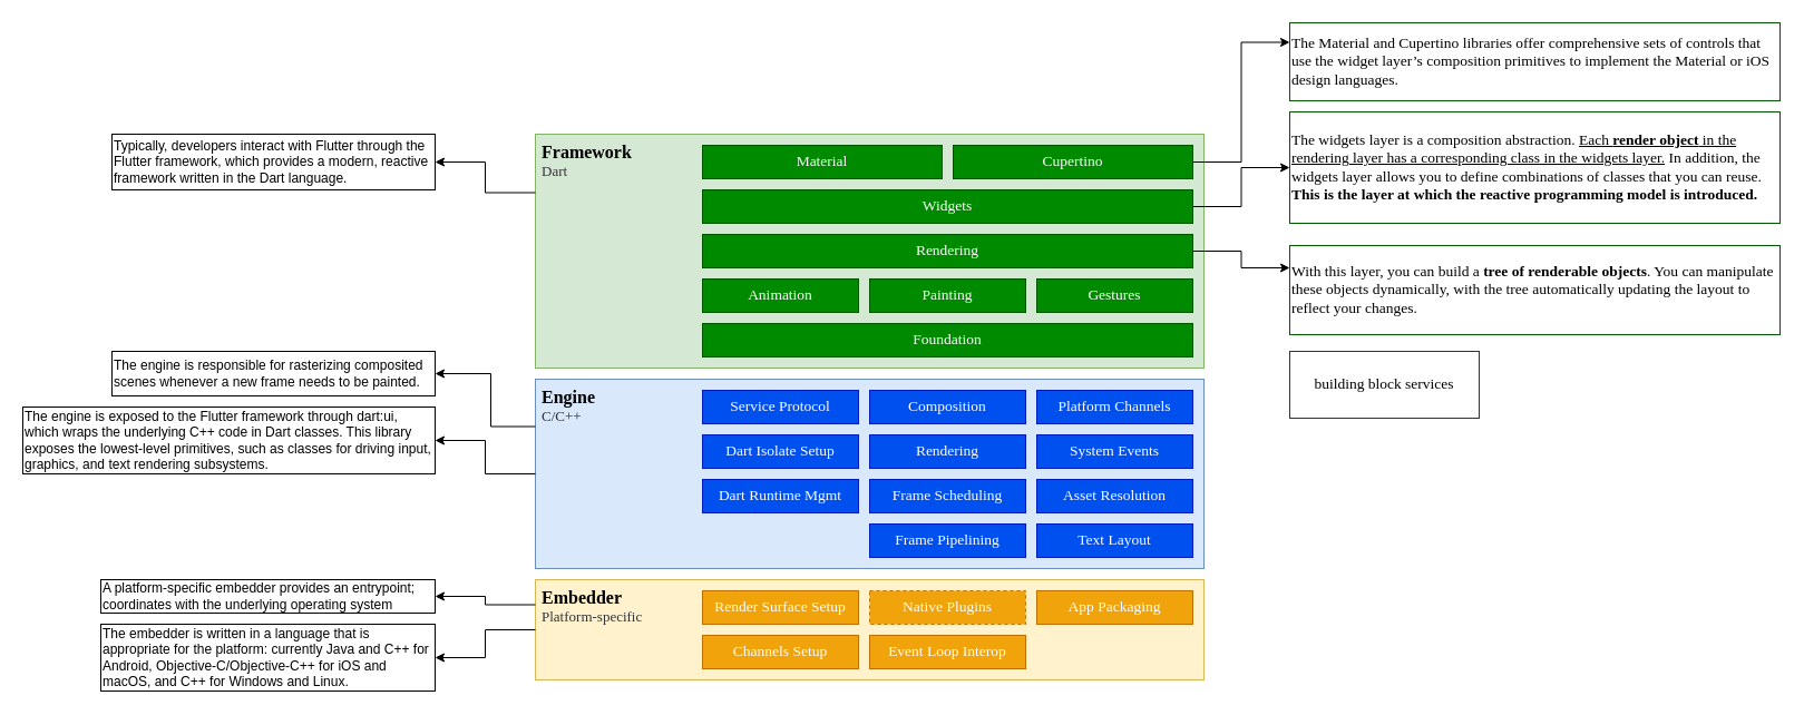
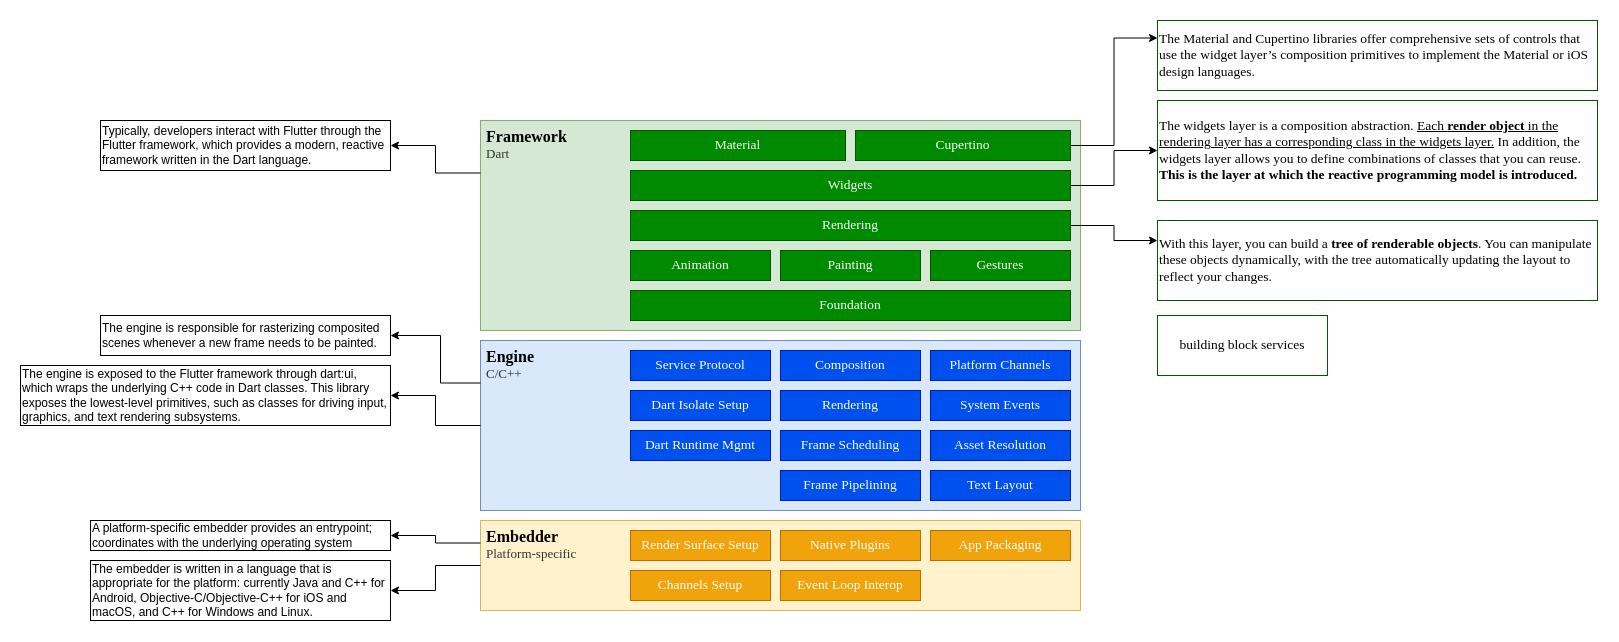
  <mxCell id="0" />
  <mxCell id="1" parent="0" />
  <mxCell id="2" value="" style="group;fontFamily=Google Sans Text;FType=g;fontSize=13;" vertex="1" connectable="0" parent="1"><mxGeometry x="480" y="120" width="600" height="490" as="geometry" /></mxCell>
  <mxCell id="3" value="" style="group;fontFamily=Google Sans Text;align=right;labelPosition=left;verticalLabelPosition=top;verticalAlign=bottom;fillColor=#d5e8d4;strokeColor=#82b366;FType=g;fontSize=13;" vertex="1" connectable="0" parent="2"><mxGeometry width="600" height="210" as="geometry" /></mxCell>
  <mxCell id="4" value="&lt;font&gt;&lt;b style=&quot;font-size: 16px&quot;&gt;&lt;font style=&quot;font-size: 16px&quot;&gt;Framework&lt;/font&gt;&lt;/b&gt;&lt;br&gt;&lt;font style=&quot;font-size: 13px&quot; color=&quot;#333333&quot;&gt;Dart&lt;/font&gt;&lt;/font&gt;" style="rounded=0;whiteSpace=wrap;html=1;fontFamily=Google Sans Text;fillColor=#d5e8d4;strokeColor=#82b366;align=left;verticalAlign=top;spacingLeft=4;fontSize=13;FType=g;" vertex="1" parent="2"><mxGeometry width="600" height="210" as="geometry" /></mxCell>
  <mxCell id="5" value="Material" style="rounded=0;whiteSpace=wrap;html=1;fontFamily=Google Sans Text;fillColor=#008a00;strokeColor=#005700;fontColor=#ffffff;fontSize=13.5;FType=g;" vertex="1" parent="2"><mxGeometry x="150" y="10" width="215" height="30" as="geometry" /></mxCell>
  <mxCell id="6" value="Animation" style="rounded=0;whiteSpace=wrap;html=1;fontFamily=Google Sans Text;fillColor=#008a00;strokeColor=#005700;fontColor=#ffffff;fontSize=13.5;FType=g;" vertex="1" parent="2"><mxGeometry x="150" y="130" width="140" height="30" as="geometry" /></mxCell>
  <mxCell id="7" value="Widgets" style="rounded=0;whiteSpace=wrap;html=1;fontFamily=Google Sans Text;fillColor=#008a00;strokeColor=#005700;fontColor=#ffffff;fontSize=13.5;FType=g;" vertex="1" parent="2"><mxGeometry x="150" y="50" width="440" height="30" as="geometry" /></mxCell>
  <mxCell id="8" value="Rendering" style="rounded=0;whiteSpace=wrap;html=1;fontFamily=Google Sans Text;fillColor=#008a00;strokeColor=#005700;fontColor=#ffffff;fontSize=13.5;FType=g;" vertex="1" parent="2"><mxGeometry x="150" y="90" width="440" height="30" as="geometry" /></mxCell>
  <mxCell id="9" value="Foundation" style="rounded=0;whiteSpace=wrap;html=1;fontFamily=Google Sans Text;fillColor=#008a00;strokeColor=#005700;fontColor=#ffffff;fontSize=13.5;FType=g;" vertex="1" parent="2"><mxGeometry x="150" y="170" width="440" height="30" as="geometry" /></mxCell>
  <mxCell id="10" value="Painting" style="rounded=0;whiteSpace=wrap;html=1;fontFamily=Google Sans Text;fillColor=#008a00;strokeColor=#005700;fontColor=#ffffff;fontSize=13.5;FType=g;" vertex="1" parent="2"><mxGeometry x="300" y="130" width="140" height="30" as="geometry" /></mxCell>
  <mxCell id="11" value="Gestures" style="rounded=0;whiteSpace=wrap;html=1;fontFamily=Google Sans Text;fillColor=#008a00;strokeColor=#005700;fontColor=#ffffff;fontSize=13.5;FType=g;" vertex="1" parent="2"><mxGeometry x="450" y="130" width="140" height="30" as="geometry" /></mxCell>
  <mxCell id="12" value="Cupertino" style="rounded=0;whiteSpace=wrap;html=1;fontFamily=Google Sans Text;fillColor=#008a00;strokeColor=#005700;fontColor=#ffffff;fontSize=13.5;FType=g;" vertex="1" parent="2"><mxGeometry x="375" y="10" width="215" height="30" as="geometry" /></mxCell>
  <mxCell id="13" value="&lt;font&gt;&lt;b style=&quot;font-size: 16px&quot;&gt;Engine&lt;br&gt;&lt;/b&gt;&lt;font color=&quot;#333333&quot; style=&quot;font-size: 13px&quot;&gt;C/C++&lt;/font&gt;&lt;/font&gt;" style="rounded=0;whiteSpace=wrap;html=1;fontFamily=Google Sans Text;fillColor=#dae8fc;strokeColor=#6c8ebf;align=left;verticalAlign=top;spacingLeft=4;fontSize=13;FType=g;" vertex="1" parent="2"><mxGeometry y="220" width="600" height="170" as="geometry" /></mxCell>
  <mxCell id="14" value="Service Protocol" style="rounded=0;whiteSpace=wrap;html=1;fontFamily=Google Sans Text;fillColor=#0050ef;strokeColor=#001DBC;fontColor=#ffffff;fontSize=13.5;FType=g;" vertex="1" parent="2"><mxGeometry x="150" y="230" width="140" height="30" as="geometry" /></mxCell>
  <mxCell id="15" value="Dart Isolate Setup" style="rounded=0;whiteSpace=wrap;html=1;fontFamily=Google Sans Text;fillColor=#0050ef;strokeColor=#001DBC;fontColor=#ffffff;fontSize=13.5;FType=g;" vertex="1" parent="2"><mxGeometry x="150" y="270" width="140" height="30" as="geometry" /></mxCell>
  <mxCell id="16" value="Platform Channels" style="rounded=0;whiteSpace=wrap;html=1;fontFamily=Google Sans Text;fillColor=#0050ef;strokeColor=#001DBC;fontColor=#ffffff;fontSize=13.5;FType=g;" vertex="1" parent="2"><mxGeometry x="450" y="230" width="140" height="30" as="geometry" /></mxCell>
  <mxCell id="17" value="Composition" style="rounded=0;whiteSpace=wrap;html=1;fontFamily=Google Sans Text;fillColor=#0050ef;strokeColor=#001DBC;fontColor=#ffffff;fontSize=13.5;FType=g;" vertex="1" parent="2"><mxGeometry x="300" y="230" width="140" height="30" as="geometry" /></mxCell>
  <mxCell id="18" value="Dart Runtime Mgmt" style="rounded=0;whiteSpace=wrap;html=1;fontFamily=Google Sans Text;fillColor=#0050ef;strokeColor=#001DBC;fontColor=#ffffff;fontSize=13.5;FType=g;" vertex="1" parent="2"><mxGeometry x="150" y="310" width="140" height="30" as="geometry" /></mxCell>
  <mxCell id="19" value="Rendering" style="rounded=0;whiteSpace=wrap;html=1;fontFamily=Google Sans Text;fillColor=#0050ef;strokeColor=#001DBC;fontColor=#ffffff;fontSize=13.5;FType=g;" vertex="1" parent="2"><mxGeometry x="300" y="270" width="140" height="30" as="geometry" /></mxCell>
  <mxCell id="20" value="Frame Scheduling" style="rounded=0;whiteSpace=wrap;html=1;fontFamily=Google Sans Text;fillColor=#0050ef;strokeColor=#001DBC;fontColor=#ffffff;fontSize=13.5;FType=g;" vertex="1" parent="2"><mxGeometry x="300" y="310" width="140" height="30" as="geometry" /></mxCell>
  <mxCell id="21" value="Frame Pipelining" style="rounded=0;whiteSpace=wrap;html=1;fontFamily=Google Sans Text;fillColor=#0050ef;strokeColor=#001DBC;fontColor=#ffffff;fontSize=13.5;FType=g;" vertex="1" parent="2"><mxGeometry x="300" y="350" width="140" height="30" as="geometry" /></mxCell>
  <mxCell id="22" value="System Events" style="rounded=0;whiteSpace=wrap;html=1;fontFamily=Google Sans Text;fillColor=#0050ef;strokeColor=#001DBC;fontColor=#ffffff;fontSize=13.5;FType=g;" vertex="1" parent="2"><mxGeometry x="450" y="270" width="140" height="30" as="geometry" /></mxCell>
  <mxCell id="23" value="Asset Resolution" style="rounded=0;whiteSpace=wrap;html=1;fontFamily=Google Sans Text;fillColor=#0050ef;strokeColor=#001DBC;fontColor=#ffffff;fontSize=13.5;FType=g;" vertex="1" parent="2"><mxGeometry x="450" y="310" width="140" height="30" as="geometry" /></mxCell>
  <mxCell id="24" value="Text Layout" style="rounded=0;whiteSpace=wrap;html=1;fontFamily=Google Sans Text;fillColor=#0050ef;strokeColor=#001DBC;fontColor=#ffffff;fontSize=13.5;FType=g;" vertex="1" parent="2"><mxGeometry x="450" y="350" width="140" height="30" as="geometry" /></mxCell>
  <mxCell id="25" value="&lt;b style=&quot;font-size: 16px&quot;&gt;&lt;font style=&quot;font-size: 16px&quot;&gt;Embedder&lt;/font&gt;&lt;br&gt;&lt;/b&gt;&lt;font color=&quot;#333333&quot; style=&quot;font-size: 13px&quot;&gt;Platform-specific&lt;/font&gt;" style="rounded=0;whiteSpace=wrap;html=1;fontFamily=Google Sans Text;fillColor=#fff2cc;strokeColor=#d6b656;align=left;verticalAlign=top;spacingLeft=4;fontSize=13;FType=g;" vertex="1" parent="2"><mxGeometry y="400" width="600" height="90" as="geometry" /></mxCell>
  <mxCell id="26" value="Render Surface Setup" style="rounded=0;whiteSpace=wrap;html=1;fontFamily=Google Sans Text;fillColor=#f0a30a;strokeColor=#BD7000;fontColor=#ffffff;fontSize=13.5;FType=g;" vertex="1" parent="2"><mxGeometry x="150" y="410" width="140" height="30" as="geometry" /></mxCell>
  <mxCell id="27" value="Channels Setup" style="rounded=0;whiteSpace=wrap;html=1;fontFamily=Google Sans Text;fillColor=#f0a30a;strokeColor=#BD7000;fontColor=#ffffff;fontSize=13.5;FType=g;" vertex="1" parent="2"><mxGeometry x="150" y="450" width="140" height="30" as="geometry" /></mxCell>
  <mxCell id="28" value="App Packaging" style="rounded=0;whiteSpace=wrap;html=1;fontFamily=Google Sans Text;fillColor=#f0a30a;strokeColor=#BD7000;fontColor=#ffffff;fontSize=13.5;FType=g;" vertex="1" parent="2"><mxGeometry x="450" y="410" width="140" height="30" as="geometry" /></mxCell>
- <mxCell id="29" value="Native Plugins" style="rounded=0;whiteSpace=wrap;html=1;fontFamily=Google Sans Text;fillColor=#f0a30a;strokeColor=#BD7000;fontColor=#ffffff;fontSize=13.5;FType=g;dashed=1;" vertex="1" parent="2"><mxGeometry x="300" y="410" width="140" height="30" as="geometry" /></mxCell>
+ <mxCell id="29" value="Native Plugins" style="rounded=0;whiteSpace=wrap;html=1;fontFamily=Google Sans Text;fillColor=#f0a30a;strokeColor=#BD7000;fontColor=#ffffff;fontSize=13.5;FType=g;" vertex="1" parent="2"><mxGeometry x="300" y="410" width="140" height="30" as="geometry" /></mxCell>
  <mxCell id="30" value="Event Loop Interop" style="rounded=0;whiteSpace=wrap;html=1;fontFamily=Google Sans Text;fillColor=#f0a30a;strokeColor=#BD7000;fontColor=#ffffff;fontSize=13.5;FType=g;" vertex="1" parent="2"><mxGeometry x="300" y="450" width="140" height="30" as="geometry" /></mxCell>
  <mxCell id="31" value="" style="edgeStyle=orthogonalEdgeStyle;rounded=0;orthogonalLoop=1;jettySize=auto;html=1;entryX=1;entryY=0.5;entryDx=0;entryDy=0;exitX=0;exitY=0.25;exitDx=0;exitDy=0;" edge="1" parent="1" source="13" target="38"><mxGeometry relative="1" as="geometry"><mxPoint x="400" y="365" as="targetPoint" /><Array as="points"><mxPoint x="440" y="383" /><mxPoint x="440" y="335" /></Array></mxGeometry></mxCell>
  <mxCell id="32" value="" style="edgeStyle=orthogonalEdgeStyle;rounded=0;orthogonalLoop=1;jettySize=auto;html=1;entryX=1;entryY=0.5;entryDx=0;entryDy=0;exitX=0;exitY=0.25;exitDx=0;exitDy=0;" edge="1" parent="1" source="25" target="41"><mxGeometry relative="1" as="geometry"><mxPoint x="360" y="550" as="targetPoint" /></mxGeometry></mxCell>
  <mxCell id="33" value="" style="edgeStyle=orthogonalEdgeStyle;rounded=0;orthogonalLoop=1;jettySize=auto;html=1;entryX=1;entryY=0.5;entryDx=0;entryDy=0;exitX=0;exitY=0.25;exitDx=0;exitDy=0;" edge="1" parent="1" source="4" target="37"><mxGeometry relative="1" as="geometry"><mxPoint x="400" y="165" as="targetPoint" /></mxGeometry></mxCell>
  <mxCell id="34" value="&amp;nbsp;building block services&amp;nbsp;" style="whiteSpace=wrap;html=1;fontSize=13.5;fontFamily=Google Sans Text;fillColor=none;strokeColor=#005700;fontColor=#000000;rounded=0;" vertex="1" parent="1"><mxGeometry x="1157" y="315" width="170" height="60" as="geometry" /></mxCell>
  <mxCell id="35" value="With this layer, you can build a &lt;b&gt;tree of renderable objects&lt;/b&gt;. You can manipulate these objects dynamically, with the tree automatically updating the layout to reflect your changes." style="rounded=0;whiteSpace=wrap;html=1;fontFamily=Google Sans Text;fillColor=default;strokeColor=#005700;fontColor=#000000;fontSize=13.5;FType=g;align=left;" vertex="1" parent="1"><mxGeometry x="1157" y="220" width="440" height="80" as="geometry" /></mxCell>
  <mxCell id="36" value="" style="edgeStyle=orthogonalEdgeStyle;rounded=0;orthogonalLoop=1;jettySize=auto;html=1;entryX=0;entryY=0.25;entryDx=0;entryDy=0;" edge="1" parent="1" source="8" target="35"><mxGeometry relative="1" as="geometry" /></mxCell>
  <mxCell id="37" value="Typically, developers interact with Flutter through the Flutter framework, which provides a modern, reactive framework written in the Dart language." style="text;html=1;strokeColor=default;fillColor=none;align=left;verticalAlign=middle;whiteSpace=wrap;rounded=0;" vertex="1" parent="1"><mxGeometry x="100" y="120" width="290" height="50" as="geometry" /></mxCell>
  <mxCell id="38" value="The engine is responsible for rasterizing composited scenes whenever a new frame needs to be painted." style="text;html=1;strokeColor=default;fillColor=none;align=left;verticalAlign=middle;whiteSpace=wrap;rounded=0;" vertex="1" parent="1"><mxGeometry x="100" y="315" width="290" height="40" as="geometry" /></mxCell>
  <mxCell id="39" value="The engine is exposed to the Flutter framework through dart:ui, which wraps the underlying C++ code in Dart classes. This library exposes the lowest-level primitives, such as classes for driving input, graphics, and text rendering subsystems." style="text;html=1;strokeColor=default;fillColor=none;align=left;verticalAlign=middle;whiteSpace=wrap;rounded=0;" vertex="1" parent="1"><mxGeometry x="20" y="365" width="370" height="60" as="geometry" /></mxCell>
  <mxCell id="40" value="" style="edgeStyle=orthogonalEdgeStyle;rounded=0;orthogonalLoop=1;jettySize=auto;html=1;fontColor=#000000;" edge="1" parent="1" source="13" target="39"><mxGeometry relative="1" as="geometry" /></mxCell>
  <mxCell id="41" value="A platform-specific embedder provides an entrypoint; coordinates with the underlying operating system" style="text;html=1;strokeColor=default;fillColor=none;align=left;verticalAlign=middle;whiteSpace=wrap;rounded=0;" vertex="1" parent="1"><mxGeometry x="90" y="520" width="300" height="30" as="geometry" /></mxCell>
  <mxCell id="42" value="The embedder is written in a language that is appropriate for the platform: currently Java and C++ for Android, Objective-C/Objective-C++ for iOS and macOS, and C++ for Windows and Linux." style="text;html=1;strokeColor=default;fillColor=none;align=left;verticalAlign=middle;whiteSpace=wrap;rounded=0;" vertex="1" parent="1"><mxGeometry x="90" y="560" width="300" height="60" as="geometry" /></mxCell>
  <mxCell id="43" value="" style="edgeStyle=orthogonalEdgeStyle;rounded=0;orthogonalLoop=1;jettySize=auto;html=1;fontColor=#000000;entryX=1;entryY=0.5;entryDx=0;entryDy=0;" edge="1" parent="1" source="25" target="42"><mxGeometry relative="1" as="geometry"><mxPoint x="400" y="565" as="targetPoint" /></mxGeometry></mxCell>
  <mxCell id="44" value="The widgets layer is a composition abstraction. &lt;u&gt;Each &lt;b&gt;render object&lt;/b&gt; in the rendering layer has a corresponding class in the widgets layer.&lt;/u&gt; In addition, the widgets layer allows you to define combinations of classes that you can reuse. &lt;b&gt;This is the layer at which the reactive programming model is introduced.&lt;/b&gt;" style="rounded=0;whiteSpace=wrap;html=1;fontFamily=Google Sans Text;fillColor=default;strokeColor=#005700;fontColor=#000000;fontSize=13.5;FType=g;align=left;" vertex="1" parent="1"><mxGeometry x="1157" y="100" width="440" height="100" as="geometry" /></mxCell>
  <mxCell id="45" value="" style="edgeStyle=orthogonalEdgeStyle;rounded=0;orthogonalLoop=1;jettySize=auto;html=1;fontColor=#000000;" edge="1" parent="1" source="7" target="44"><mxGeometry relative="1" as="geometry" /></mxCell>
  <mxCell id="46" value="The Material and Cupertino libraries offer comprehensive sets of controls that use the widget layer’s composition primitives to implement the Material or iOS design languages." style="rounded=0;whiteSpace=wrap;html=1;fontFamily=Google Sans Text;fillColor=default;strokeColor=#005700;fontColor=#000000;fontSize=13.5;FType=g;align=left;" vertex="1" parent="1"><mxGeometry x="1157" y="20" width="440" height="70" as="geometry" /></mxCell>
  <mxCell id="47" value="" style="edgeStyle=orthogonalEdgeStyle;rounded=0;orthogonalLoop=1;jettySize=auto;html=1;fontColor=#000000;entryX=0;entryY=0.25;entryDx=0;entryDy=0;" edge="1" parent="1" source="12" target="46"><mxGeometry relative="1" as="geometry" /></mxCell>
